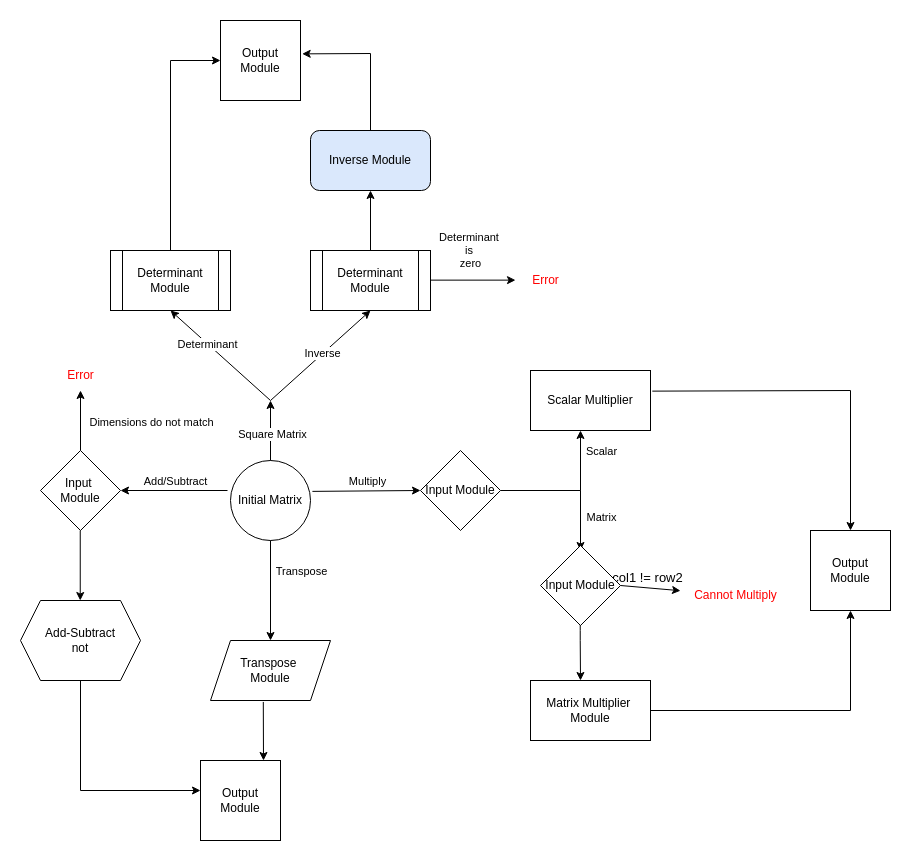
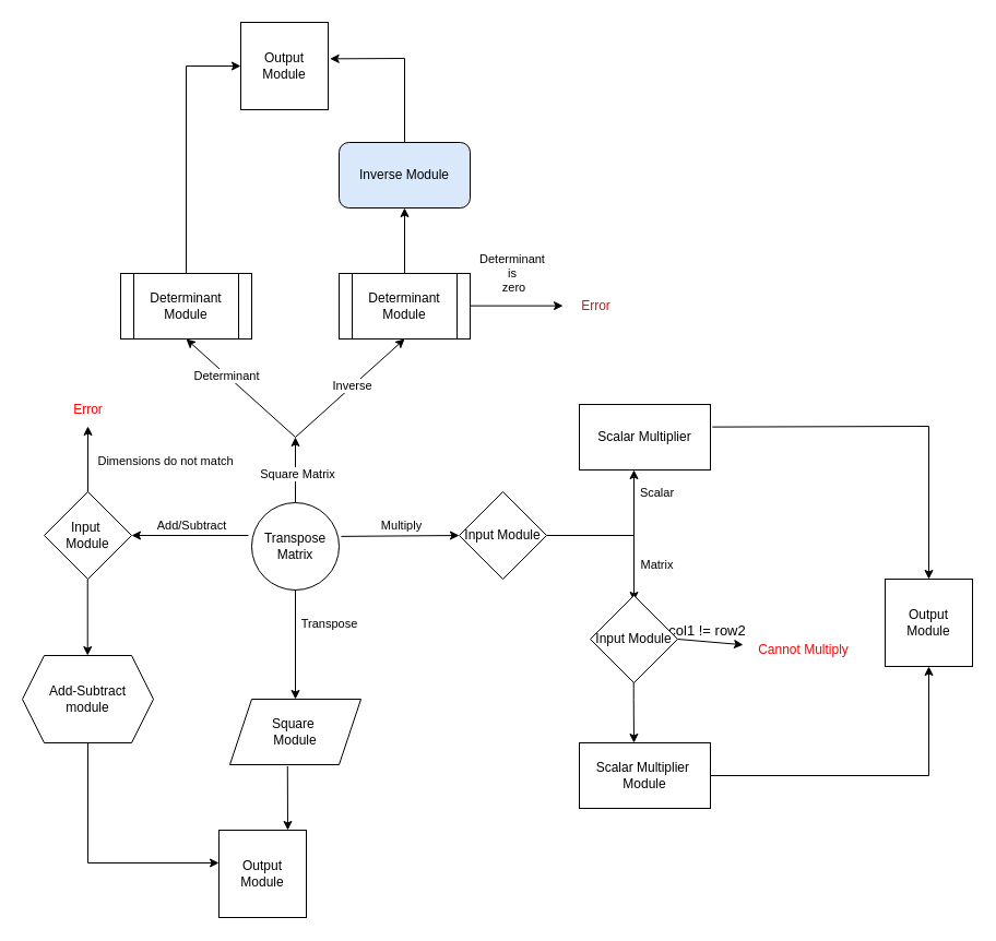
  <mxCell id="0" />
  <mxCell id="1" parent="0" />
  <mxCell id="2" value="" style="endArrow=classic;html=1;rounded=0;entryX=0;entryY=0.5;entryDx=0;entryDy=0;exitX=1.024;exitY=0.386;exitDx=0;exitDy=0;exitPerimeter=0;" edge="1" parent="1" source="34" target="17"><mxGeometry width="50" height="50" relative="1" as="geometry"><mxPoint x="330" y="489.81" as="sourcePoint" /><mxPoint x="410" y="489.81" as="targetPoint" /></mxGeometry></mxCell>
  <mxCell id="3" value="Multiply" style="edgeLabel;html=1;align=center;verticalAlign=middle;resizable=0;points=[];" vertex="1" connectable="0" parent="2"><mxGeometry x="0.028" y="-2" relative="1" as="geometry"><mxPoint x="-1" y="-12" as="offset" /></mxGeometry></mxCell>
  <mxCell id="4" value="" style="endArrow=classic;html=1;rounded=0;" edge="1" parent="1"><mxGeometry width="50" height="50" relative="1" as="geometry"><mxPoint x="530" y="490" as="sourcePoint" /><mxPoint x="580" y="430" as="targetPoint" /><Array as="points"><mxPoint x="580" y="490" /></Array></mxGeometry></mxCell>
  <mxCell id="5" value="Scalar" style="edgeLabel;html=1;align=center;verticalAlign=middle;resizable=0;points=[];" vertex="1" connectable="0" parent="4"><mxGeometry x="0.442" y="3" relative="1" as="geometry"><mxPoint x="23" y="-11" as="offset" /></mxGeometry></mxCell>
  <mxCell id="6" value="" style="endArrow=classic;html=1;rounded=0;exitX=1;exitY=0.5;exitDx=0;exitDy=0;" edge="1" parent="1" source="17"><mxGeometry width="50" height="50" relative="1" as="geometry"><mxPoint x="530" y="490" as="sourcePoint" /><mxPoint x="580" y="550" as="targetPoint" /><Array as="points"><mxPoint x="580" y="490" /></Array></mxGeometry></mxCell>
  <mxCell id="7" value="Matrix" style="edgeLabel;html=1;align=center;verticalAlign=middle;resizable=0;points=[];" vertex="1" connectable="0" parent="6"><mxGeometry x="0.738" relative="1" as="geometry"><mxPoint x="20" y="-16" as="offset" /></mxGeometry></mxCell>
  <mxCell id="8" value="Scalar Multiplier" style="rounded=0;whiteSpace=wrap;html=1;" vertex="1" parent="1"><mxGeometry x="530" y="370" width="120" height="60" as="geometry" /></mxCell>
  <mxCell id="9" value="" style="endArrow=classic;html=1;rounded=0;exitX=1;exitY=0.5;exitDx=0;exitDy=0;" edge="1" parent="1" source="16" target="11"><mxGeometry width="50" height="50" relative="1" as="geometry"><mxPoint x="630" y="580" as="sourcePoint" /><mxPoint x="720" y="590" as="targetPoint" /></mxGeometry></mxCell>
  <mxCell id="10" value="&lt;font style=&quot;font-size: 13px;&quot;&gt;col1 != row2&lt;/font&gt;" style="edgeLabel;html=1;align=center;verticalAlign=middle;resizable=0;points=[];" vertex="1" connectable="0" parent="9"><mxGeometry x="-0.433" y="-2" relative="1" as="geometry"><mxPoint x="10" y="-12" as="offset" /></mxGeometry></mxCell>
  <mxCell id="11" value="&lt;font color=&quot;#ff0000&quot;&gt;Cannot Multiply&lt;/font&gt;" style="text;html=1;align=center;verticalAlign=middle;resizable=0;points=[];autosize=1;strokeColor=none;fillColor=none;" vertex="1" parent="1"><mxGeometry x="680" y="580" width="110" height="30" as="geometry" /></mxCell>
  <mxCell id="12" value="" style="endArrow=classic;html=1;rounded=0;exitX=0.5;exitY=1;exitDx=0;exitDy=0;" edge="1" parent="1"><mxGeometry width="50" height="50" relative="1" as="geometry"><mxPoint x="579.73" y="620" as="sourcePoint" /><mxPoint x="580" y="680" as="targetPoint" /><Array as="points"><mxPoint x="579.73" y="630" /><mxPoint x="579.73" y="640" /></Array></mxGeometry></mxCell>
- <mxCell id="13" value="Matrix Multiplier&amp;nbsp;&lt;div&gt;Module&lt;/div&gt;" style="rounded=0;whiteSpace=wrap;html=1;" vertex="1" parent="1"><mxGeometry x="530" y="680" width="120" height="60" as="geometry" /></mxCell>
+ <mxCell id="13" value="Scalar Multiplier&amp;nbsp;&lt;div&gt;Module&lt;/div&gt;" style="rounded=0;whiteSpace=wrap;html=1;" vertex="1" parent="1"><mxGeometry x="530" y="680" width="120" height="60" as="geometry" /></mxCell>
  <mxCell id="14" value="" style="endArrow=classic;html=1;rounded=0;entryX=0.5;entryY=1;entryDx=0;entryDy=0;" edge="1" parent="1" target="15"><mxGeometry width="50" height="50" relative="1" as="geometry"><mxPoint x="650" y="710" as="sourcePoint" /><mxPoint x="970" y="630" as="targetPoint" /><Array as="points"><mxPoint x="850" y="710" /></Array></mxGeometry></mxCell>
  <mxCell id="15" value="Output Module" style="whiteSpace=wrap;html=1;aspect=fixed;" vertex="1" parent="1"><mxGeometry x="810" y="530" width="80" height="80" as="geometry" /></mxCell>
  <mxCell id="16" value="Input Module" style="rhombus;whiteSpace=wrap;html=1;" vertex="1" parent="1"><mxGeometry x="540" y="545" width="80" height="80" as="geometry" /></mxCell>
  <mxCell id="17" value="Input Module" style="rhombus;whiteSpace=wrap;html=1;" vertex="1" parent="1"><mxGeometry x="420" y="450" width="80" height="80" as="geometry" /></mxCell>
  <mxCell id="18" value="" style="endArrow=classic;html=1;rounded=0;entryX=0.5;entryY=0;entryDx=0;entryDy=0;exitX=1.015;exitY=0.344;exitDx=0;exitDy=0;exitPerimeter=0;" edge="1" parent="1" source="8" target="15"><mxGeometry width="50" height="50" relative="1" as="geometry"><mxPoint x="630" y="580" as="sourcePoint" /><mxPoint x="680" y="530" as="targetPoint" /><Array as="points"><mxPoint x="850" y="390" /></Array></mxGeometry></mxCell>
  <mxCell id="19" value="" style="endArrow=classic;html=1;rounded=0;exitX=0.5;exitY=1;exitDx=0;exitDy=0;" edge="1" parent="1"><mxGeometry width="50" height="50" relative="1" as="geometry"><mxPoint x="270" y="520" as="sourcePoint" /><mxPoint x="270" y="640" as="targetPoint" /></mxGeometry></mxCell>
  <mxCell id="20" value="Transpose" style="edgeLabel;html=1;align=center;verticalAlign=middle;resizable=0;points=[];" vertex="1" connectable="0" parent="19"><mxGeometry x="-0.177" y="-1" relative="1" as="geometry"><mxPoint x="31" y="1" as="offset" /></mxGeometry></mxCell>
- <mxCell id="21" value="Transpose&amp;nbsp;&lt;br&gt;Module" style="shape=parallelogram;perimeter=parallelogramPerimeter;whiteSpace=wrap;html=1;fixedSize=1;" vertex="1" parent="1"><mxGeometry x="210" y="640" width="120" height="60" as="geometry" /></mxCell>
+ <mxCell id="21" value="Square&amp;nbsp;&lt;br&gt;Module" style="shape=parallelogram;perimeter=parallelogramPerimeter;whiteSpace=wrap;html=1;fixedSize=1;" vertex="1" parent="1"><mxGeometry x="210" y="640" width="120" height="60" as="geometry" /></mxCell>
  <mxCell id="22" value="" style="endArrow=classic;html=1;rounded=0;exitX=0.44;exitY=1.024;exitDx=0;exitDy=0;exitPerimeter=0;" edge="1" parent="1" source="21"><mxGeometry width="50" height="50" relative="1" as="geometry"><mxPoint x="260" y="770" as="sourcePoint" /><mxPoint x="263" y="760" as="targetPoint" /></mxGeometry></mxCell>
  <mxCell id="23" value="" style="endArrow=classic;html=1;rounded=0;" edge="1" parent="1"><mxGeometry width="50" height="50" relative="1" as="geometry"><mxPoint x="227" y="490" as="sourcePoint" /><mxPoint x="120" y="490" as="targetPoint" /></mxGeometry></mxCell>
  <mxCell id="24" value="Add/Subtract" style="edgeLabel;html=1;align=center;verticalAlign=middle;resizable=0;points=[];" vertex="1" connectable="0" parent="23"><mxGeometry x="-0.048" y="-4" relative="1" as="geometry"><mxPoint x="-2" y="-6" as="offset" /></mxGeometry></mxCell>
  <mxCell id="25" value="Input&amp;nbsp;&lt;div&gt;Module&lt;/div&gt;" style="rhombus;whiteSpace=wrap;html=1;" vertex="1" parent="1"><mxGeometry x="40" y="450" width="80" height="80" as="geometry" /></mxCell>
  <mxCell id="26" value="" style="endArrow=classic;html=1;rounded=0;" edge="1" parent="1"><mxGeometry width="50" height="50" relative="1" as="geometry"><mxPoint x="80" y="450" as="sourcePoint" /><mxPoint x="80" y="390" as="targetPoint" /></mxGeometry></mxCell>
  <mxCell id="27" value="Dimensions do not match" style="edgeLabel;html=1;align=center;verticalAlign=middle;resizable=0;points=[];" vertex="1" connectable="0" parent="26"><mxGeometry x="-0.088" y="3" relative="1" as="geometry"><mxPoint x="73" y="-2" as="offset" /></mxGeometry></mxCell>
  <mxCell id="28" value="" style="endArrow=classic;html=1;rounded=0;" edge="1" parent="1"><mxGeometry width="50" height="50" relative="1" as="geometry"><mxPoint x="79.74" y="530" as="sourcePoint" /><mxPoint x="79.74" y="600" as="targetPoint" /></mxGeometry></mxCell>
- <mxCell id="29" value="Add-Subtract&lt;br&gt;not" style="shape=hexagon;perimeter=hexagonPerimeter2;whiteSpace=wrap;html=1;fixedSize=1;" vertex="1" parent="1"><mxGeometry x="20" y="600" width="120" height="80" as="geometry" /></mxCell>
+ <mxCell id="29" value="Add-Subtract&lt;br&gt;module" style="shape=hexagon;perimeter=hexagonPerimeter2;whiteSpace=wrap;html=1;fixedSize=1;" vertex="1" parent="1"><mxGeometry x="20" y="600" width="120" height="80" as="geometry" /></mxCell>
  <mxCell id="30" value="" style="endArrow=classic;html=1;rounded=0;exitX=0.5;exitY=1;exitDx=0;exitDy=0;entryX=0;entryY=0.5;entryDx=0;entryDy=0;" edge="1" parent="1" source="29"><mxGeometry width="50" height="50" relative="1" as="geometry"><mxPoint x="100" y="790" as="sourcePoint" /><mxPoint x="200" y="790" as="targetPoint" /><Array as="points"><mxPoint x="80" y="790" /></Array></mxGeometry></mxCell>
  <mxCell id="31" value="&lt;font color=&quot;#ff0000&quot;&gt;Error&lt;/font&gt;" style="text;html=1;align=center;verticalAlign=middle;resizable=0;points=[];autosize=1;strokeColor=none;fillColor=none;" vertex="1" parent="1"><mxGeometry x="55" y="360" width="50" height="30" as="geometry" /></mxCell>
  <mxCell id="32" value="" style="endArrow=classic;html=1;rounded=0;" edge="1" parent="1"><mxGeometry width="50" height="50" relative="1" as="geometry"><mxPoint x="270" y="400" as="sourcePoint" /><mxPoint y="310" as="targetPoint" x="170" /></mxGeometry></mxCell>
  <mxCell id="33" value="Determinant" style="edgeLabel;html=1;align=center;verticalAlign=middle;resizable=0;points=[];" vertex="1" connectable="0" parent="32"><mxGeometry x="0.257" relative="1" as="geometry"><mxPoint as="offset" /></mxGeometry></mxCell>
- <mxCell id="34" value="Initial Matrix" style="ellipse;whiteSpace=wrap;html=1;aspect=fixed;" vertex="1" parent="1"><mxGeometry x="230" y="460" width="80" height="80" as="geometry" /></mxCell>
+ <mxCell id="34" value="Transpose Matrix" style="ellipse;whiteSpace=wrap;html=1;aspect=fixed;" vertex="1" parent="1"><mxGeometry x="230" y="460" width="80" height="80" as="geometry" /></mxCell>
  <mxCell id="35" value="" style="endArrow=classic;html=1;rounded=0;" edge="1" parent="1"><mxGeometry width="50" height="50" relative="1" as="geometry"><mxPoint x="270" y="460" as="sourcePoint" /><mxPoint x="270" y="400" as="targetPoint" /></mxGeometry></mxCell>
  <mxCell id="36" value="Square Matrix" style="edgeLabel;html=1;align=center;verticalAlign=middle;resizable=0;points=[];" vertex="1" connectable="0" parent="35"><mxGeometry x="-0.094" y="-1" relative="1" as="geometry"><mxPoint as="offset" /></mxGeometry></mxCell>
  <mxCell id="37" value="" style="endArrow=classic;html=1;rounded=0;" edge="1" parent="1"><mxGeometry width="50" height="50" relative="1" as="geometry"><mxPoint x="270" y="400" as="sourcePoint" /><mxPoint x="370" y="310" as="targetPoint" /></mxGeometry></mxCell>
  <mxCell id="38" value="Inverse" style="edgeLabel;html=1;align=center;verticalAlign=middle;resizable=0;points=[];" vertex="1" connectable="0" parent="37"><mxGeometry x="0.042" y="1" relative="1" as="geometry"><mxPoint as="offset" /></mxGeometry></mxCell>
  <mxCell id="39" value="Determinant Module" style="shape=process;whiteSpace=wrap;html=1;backgroundOutline=1;" vertex="1" parent="1"><mxGeometry x="110" y="250" width="120" height="60" as="geometry" /></mxCell>
  <mxCell id="40" value="Output Module" style="whiteSpace=wrap;html=1;aspect=fixed;" vertex="1" parent="1"><mxGeometry x="200" y="760" width="80" height="80" as="geometry" /></mxCell>
  <mxCell id="41" value="Output Module" style="whiteSpace=wrap;html=1;aspect=fixed;" vertex="1" parent="1"><mxGeometry x="220" y="20" width="80" height="80" as="geometry" /></mxCell>
  <mxCell id="42" value="Determinant Module" style="shape=process;whiteSpace=wrap;html=1;backgroundOutline=1;" vertex="1" parent="1"><mxGeometry x="310" y="250" width="120" height="60" as="geometry" /></mxCell>
  <mxCell id="43" value="" style="endArrow=classic;html=1;rounded=0;" edge="1" parent="1"><mxGeometry width="50" height="50" relative="1" as="geometry"><mxPoint x="430" y="279.64" as="sourcePoint" /><mxPoint x="515" y="279.64" as="targetPoint" /></mxGeometry></mxCell>
  <mxCell id="44" value="Determinant&amp;nbsp;&lt;br&gt;is&amp;nbsp;&lt;br&gt;zero" style="edgeLabel;html=1;align=center;verticalAlign=middle;resizable=0;points=[];" vertex="1" connectable="0" parent="43"><mxGeometry x="-0.213" y="2" relative="1" as="geometry"><mxPoint x="6" y="-28" as="offset" /></mxGeometry></mxCell>
  <mxCell id="45" value="&lt;font color=&quot;#ff0000&quot;&gt;Error&lt;/font&gt;" style="text;html=1;align=center;verticalAlign=middle;resizable=0;points=[];autosize=1;strokeColor=none;fillColor=none;" vertex="1" parent="1"><mxGeometry x="520" y="265" width="50" height="30" as="geometry" /></mxCell>
  <mxCell id="46" value="" style="endArrow=classic;html=1;rounded=0;entryX=0;entryY=0.5;entryDx=0;entryDy=0;" edge="1" parent="1" target="41"><mxGeometry width="50" height="50" relative="1" as="geometry"><mxPoint y="250" as="sourcePoint" x="170" /><mxPoint y="50" as="targetPoint" x="170" /><Array as="points"><mxPoint y="60" x="170" /></Array></mxGeometry></mxCell>
  <mxCell id="47" value="" style="endArrow=classic;html=1;rounded=0;" edge="1" parent="1"><mxGeometry width="50" height="50" relative="1" as="geometry"><mxPoint x="370" y="250" as="sourcePoint" /><mxPoint x="370" y="190" as="targetPoint" /></mxGeometry></mxCell>
  <mxCell id="48" value="Inverse Module" style="rounded=1;whiteSpace=wrap;html=1;fillColor=#dae8fc;" vertex="1" parent="1"><mxGeometry x="310" y="130" width="120" height="60" as="geometry" /></mxCell>
  <mxCell id="49" value="" style="endArrow=classic;html=1;rounded=0;entryX=1.021;entryY=0.417;entryDx=0;entryDy=0;entryPerimeter=0;" edge="1" parent="1" target="41"><mxGeometry width="50" height="50" relative="1" as="geometry"><mxPoint x="370" y="130" as="sourcePoint" /><mxPoint x="420" y="80" as="targetPoint" /><Array as="points"><mxPoint x="370" y="53" /></Array></mxGeometry></mxCell>
